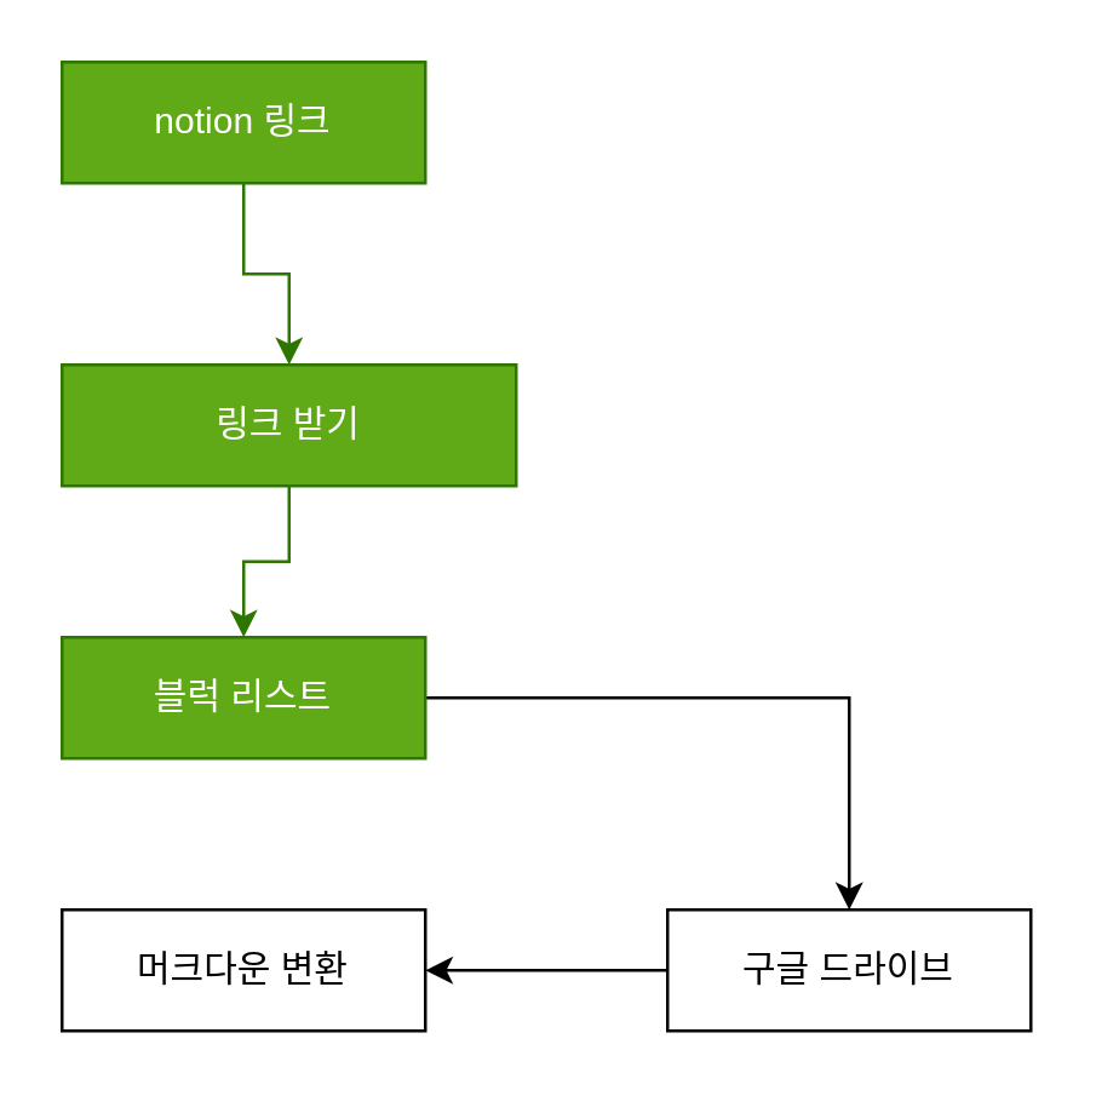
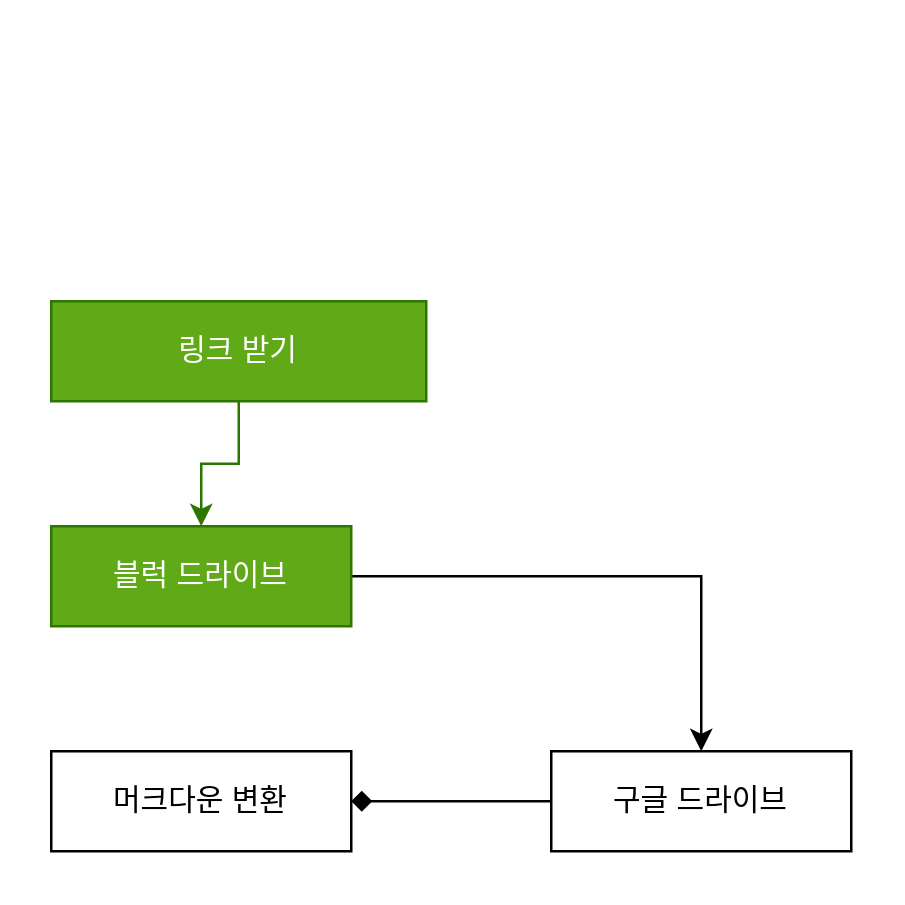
  <mxCell id="0" />
  <mxCell id="1" parent="0" />
- <mxCell id="2" value="" style="edgeStyle=orthogonalEdgeStyle;rounded=0;orthogonalLoop=1;jettySize=auto;html=1;fillColor=#60a917;strokeColor=#2D7600;" edge="1" parent="1" source="3" target="5"><mxGeometry relative="1" as="geometry" /></mxCell>
- <mxCell id="3" value="notion 링크" style="rounded=0;whiteSpace=wrap;html=1;fillColor=#60a917;fontColor=#ffffff;strokeColor=#2D7600;" vertex="1" parent="1"><mxGeometry x="20" y="20" width="120" height="40" as="geometry" /></mxCell>
  <mxCell id="4" value="" style="edgeStyle=orthogonalEdgeStyle;rounded=0;orthogonalLoop=1;jettySize=auto;html=1;fillColor=#60a917;strokeColor=#2D7600;" edge="1" parent="1" source="5" target="7"><mxGeometry relative="1" as="geometry" /></mxCell>
  <mxCell id="5" value="링크 받기" style="rounded=0;whiteSpace=wrap;html=1;fillColor=#60a917;fontColor=#ffffff;strokeColor=#2D7600;" vertex="1" parent="1"><mxGeometry x="20" y="120" width="150" height="40" as="geometry" /></mxCell>
  <mxCell id="6" value="" style="edgeStyle=orthogonalEdgeStyle;rounded=0;orthogonalLoop=1;jettySize=auto;html=1;" edge="1" parent="1" source="7" target="10"><mxGeometry relative="1" as="geometry" /></mxCell>
- <mxCell id="7" value="블럭 리스트" style="rounded=0;whiteSpace=wrap;html=1;fillColor=#60a917;fontColor=#ffffff;strokeColor=#2D7600;" vertex="1" parent="1"><mxGeometry x="20" y="210" width="120" height="40" as="geometry" /></mxCell>
+ <mxCell id="7" value="블럭 드라이브" style="rounded=0;whiteSpace=wrap;html=1;fillColor=#60a917;fontColor=#ffffff;strokeColor=#2D7600;" vertex="1" parent="1"><mxGeometry x="20" y="210" width="120" height="40" as="geometry" /></mxCell>
  <mxCell id="8" value="머크다운 변환" style="rounded=0;whiteSpace=wrap;html=1;" vertex="1" parent="1"><mxGeometry x="20" y="300" width="120" height="40" as="geometry" /></mxCell>
- <mxCell id="9" value="" style="edgeStyle=orthogonalEdgeStyle;rounded=0;orthogonalLoop=1;jettySize=auto;html=1;" edge="1" parent="1" source="10" target="8"><mxGeometry relative="1" as="geometry" /></mxCell>
+ <mxCell id="9" value="" style="edgeStyle=orthogonalEdgeStyle;rounded=0;orthogonalLoop=1;jettySize=auto;html=1;endArrow=diamond;" edge="1" parent="1" source="10" target="8"><mxGeometry relative="1" as="geometry" /></mxCell>
  <mxCell id="10" value="구글 드라이브" style="rounded=0;whiteSpace=wrap;html=1;" vertex="1" parent="1"><mxGeometry x="220" y="300" width="120" height="40" as="geometry" /></mxCell>
